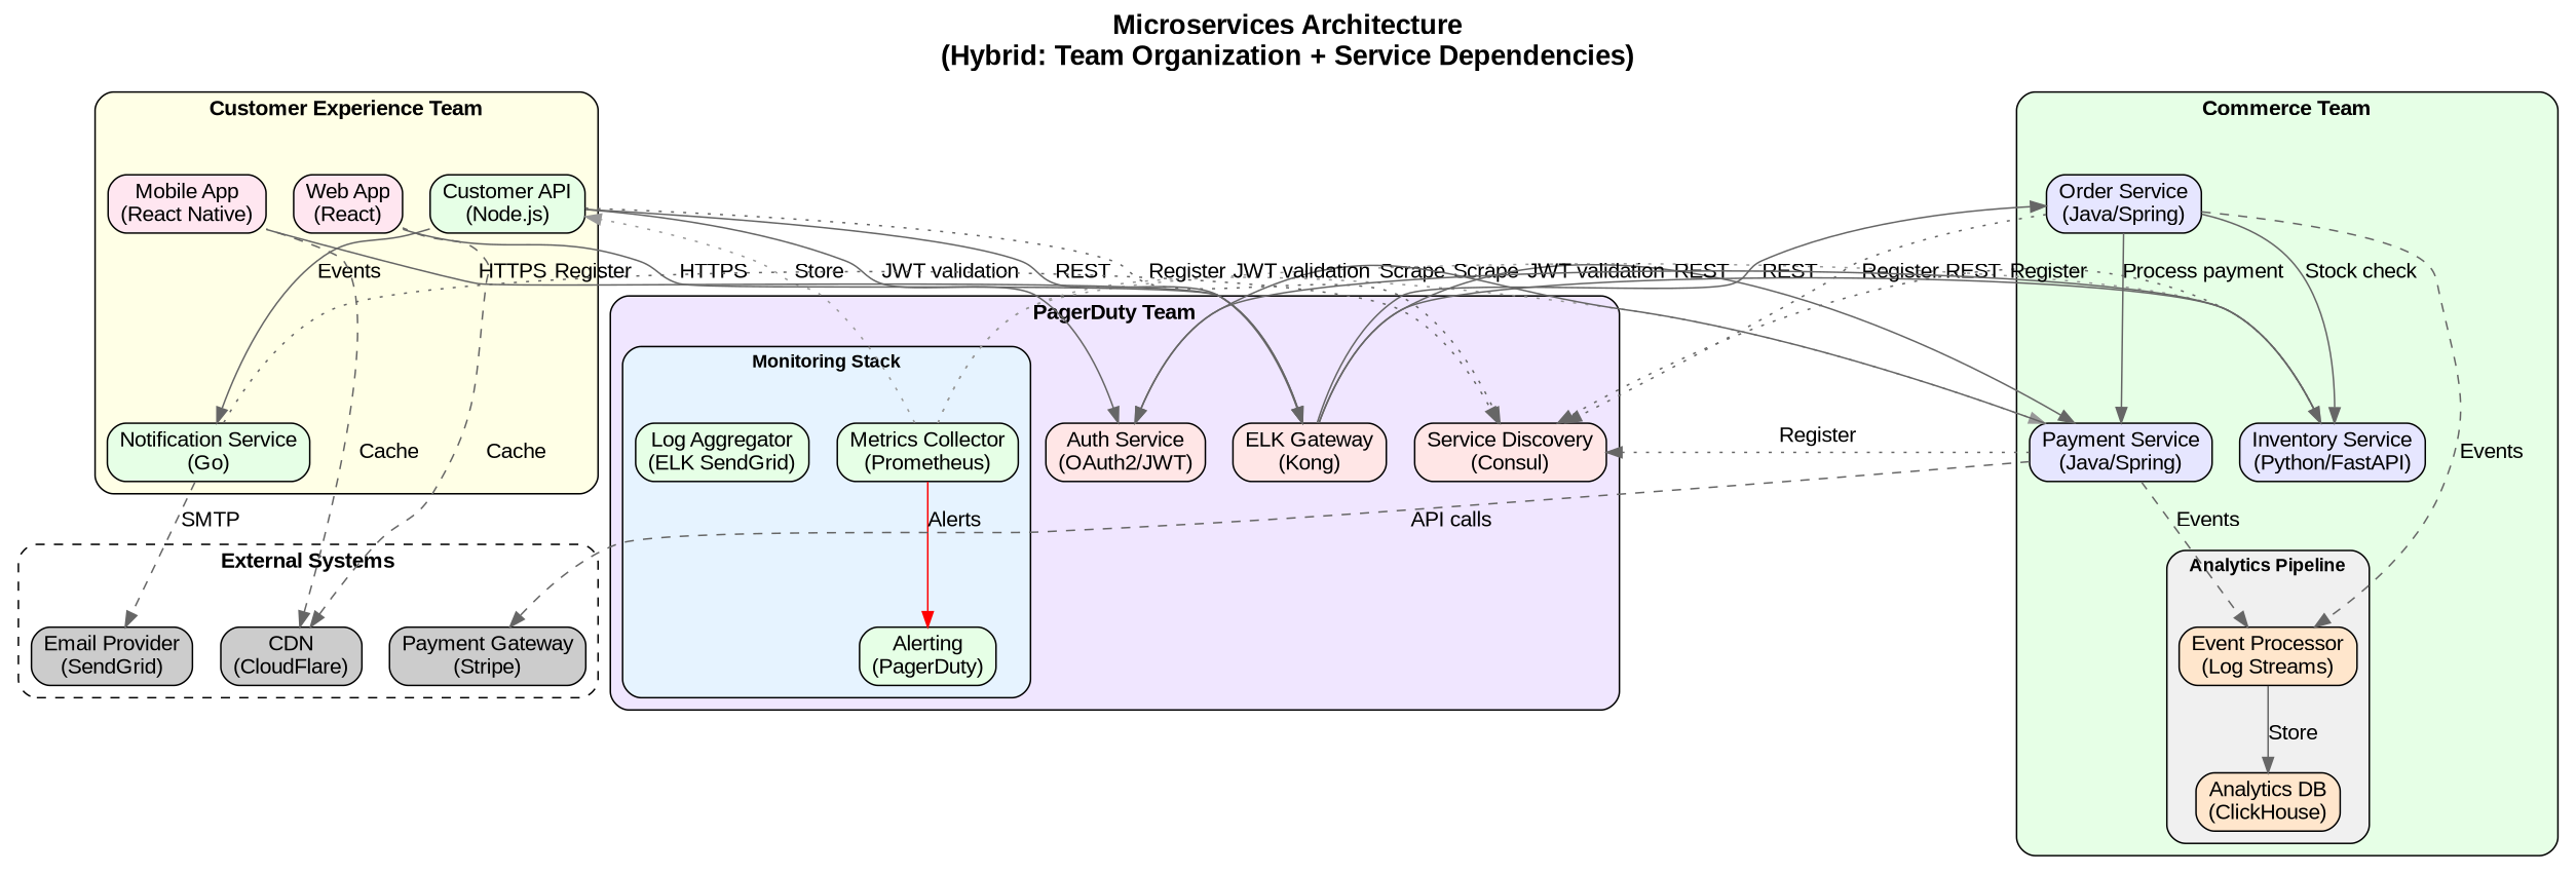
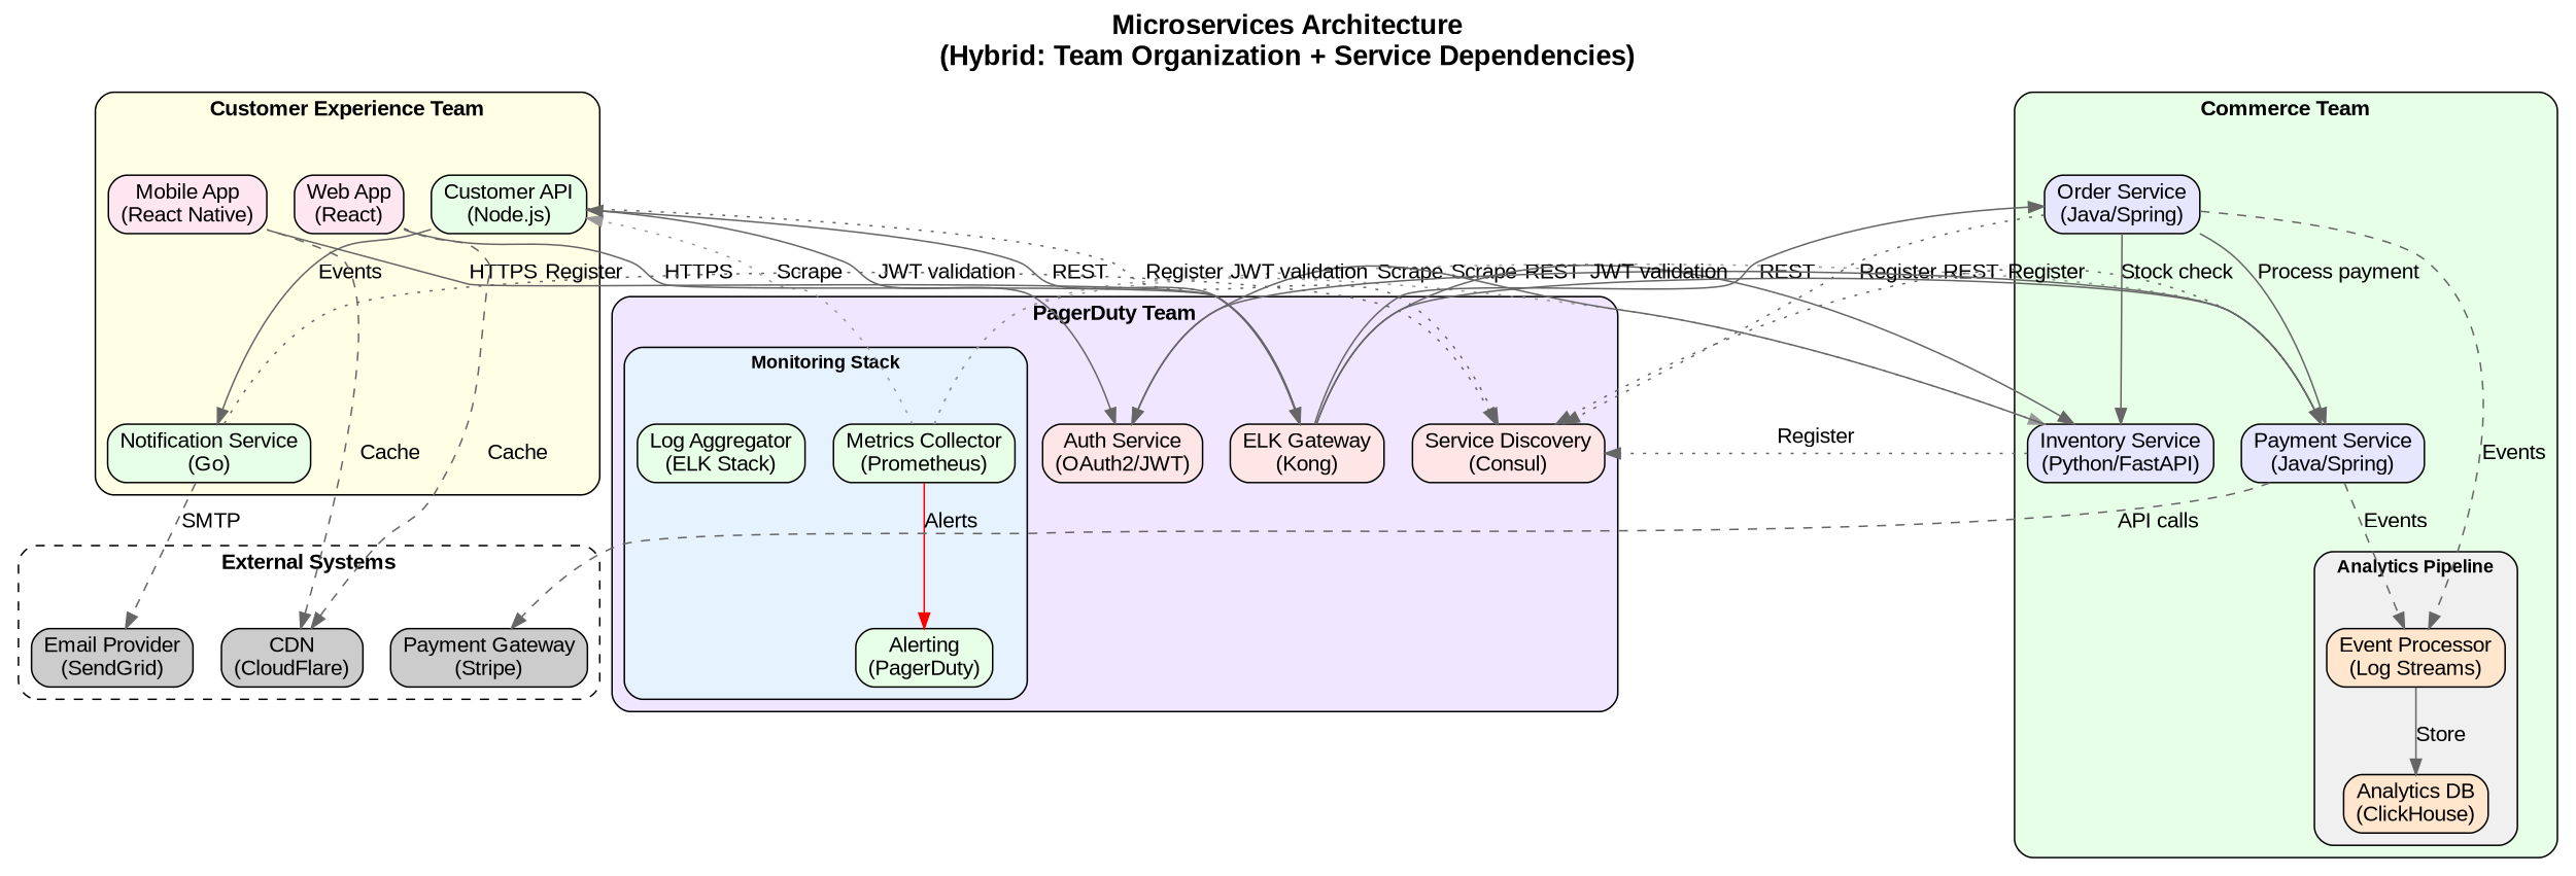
  digraph {
    compound=true
    fontname="Arial Bold"
    fontsize=18
    label="Microservices Architecture\n(Hybrid: Team Organization + Service Dependencies)"
    labelloc=t
    rankdir=TB
    node [fillcolor="#E6FFE6" fontname=Arial shape=box style="rounded, filled" type=service]
    edge [color="#666666" fontname=Arial]
    n1 [label="Metrics Collector\n(Prometheus)" type=tool]
-   n2 [label="Log Aggregator\n(ELK SendGrid)" type=tool]
+   n2 [label="Log Aggregator\n(ELK Stack)" type=tool]
    n3 [label="Alerting\n(PagerDuty)" type=tool]
    n4 [fillcolor="#FFE6E6" label="Auth Service\n(OAuth2/JWT)"]
    n5 [fillcolor="#FFE6E6" label="ELK Gateway\n(Kong)"]
    n6 [fillcolor="#FFE6E6" label="Service Discovery\n(Consul)"]
    n7 [fillcolor="#FFE6F0" label="Web App\n(React)" type=frontend]
    n8 [fillcolor="#FFE6F0" label="Mobile App\n(React Native)" type=frontend]
    n9 [label="Customer API\n(Node.js)"]
    n10 [label="Notification Service\n(Go)"]
    n11 [fillcolor="#FFE6CC" label="Event Processor\n(Log Streams)" type=tool]
    n12 [fillcolor="#FFE6CC" label="Analytics DB\n(ClickHouse)" type=database]
    n13 [fillcolor="#E6E6FF" label="Order Service\n(Java/Spring)"]
    n14 [fillcolor="#E6E6FF" label="Payment Service\n(Java/Spring)"]
    n15 [fillcolor="#E6E6FF" label="Inventory Service\n(Python/FastAPI)"]
    n16 [fillcolor="#CCCCCC" label="Payment Gateway\n(Stripe)" type=external]
    n17 [fillcolor="#CCCCCC" label="Email Provider\n(SendGrid)" type=external]
    n18 [fillcolor="#CCCCCC" label="CDN\n(CloudFlare)" type=external]
    subgraph cluster_1 {
      fillcolor="#F0E6FF"
      fontsize=14
      label="PagerDuty Team"
      style="rounded, filled"
      n4
      n5
      n6
      subgraph cluster_2 {
        fillcolor="#E6F3FF"
        fontsize=12
        label="Monitoring Stack"
        style="rounded, filled"
        n1
        n2
        n3
      }
    }
    subgraph cluster_3 {
      fillcolor="#FFFFE6"
      fontsize=14
      label="Customer Experience Team"
      style="rounded, filled"
      n7
      n8
      n9
      n10
    }
    subgraph cluster_4 {
      fillcolor="#E6FFE6"
      fontsize=14
      label="Commerce Team"
      style="rounded, filled"
      n13
      n14
      n15
      subgraph cluster_5 {
        fillcolor="#F0F0F0"
        fontsize=12
        label="Analytics Pipeline"
        style="rounded, filled"
        n11
        n12
      }
    }
    subgraph cluster_6 {
      fillcolor="#F5F5F5"
      fontsize=14
      label="External Systems"
      style="rounded, dashed"
      n16
      n17
      n18
    }
    n1 -> n3 [color="#FF0000" label=Alerts]
-   n1 -> n9 [color="#999999" label=Store style=dotted]
+   n1 -> n9 [color="#999999" label=Scrape style=dotted]
    n1 -> n14 [color="#999999" label=Scrape style=dotted]
    n1 -> n15 [color="#999999" label=Scrape style=dotted]
-   n9 -> n5 [label=REST]
+   n5 -> n9 [label=REST]
    n5 -> n13 [label=REST]
    n5 -> n14 [label=REST]
    n5 -> n15 [label=REST]
    n7 -> n5 [label=HTTPS]
    n8 -> n5 [label=HTTPS]
    n9 -> n4 [label="JWT validation"]
    n9 -> n6 [label=Register style=dotted]
    n9 -> n10 [label=Events]
    n10 -> n6 [label=Register style=dotted]
    n10 -> n17 [label=SMTP style=dashed]
    n11 -> n12 [label=Store]
    n13 -> n6 [label=Register style=dotted]
    n13 -> n11 [label=Events style=dashed]
    n13 -> n14 [label="Process payment"]
    n13 -> n15 [label="Stock check"]
    n14 -> n4 [label="JWT validation"]
    n14 -> n6 [label=Register style=dotted]
    n14 -> n11 [label=Events style=dashed]
    n14 -> n16 [label="API calls" style=dashed]
    n15 -> n4 [label="JWT validation"]
    n15 -> n6 [label=Register style=dotted]
    n18 -> n7 [dir=back label=Cache style=dashed]
    n18 -> n8 [dir=back label=Cache style=dashed]
  }
